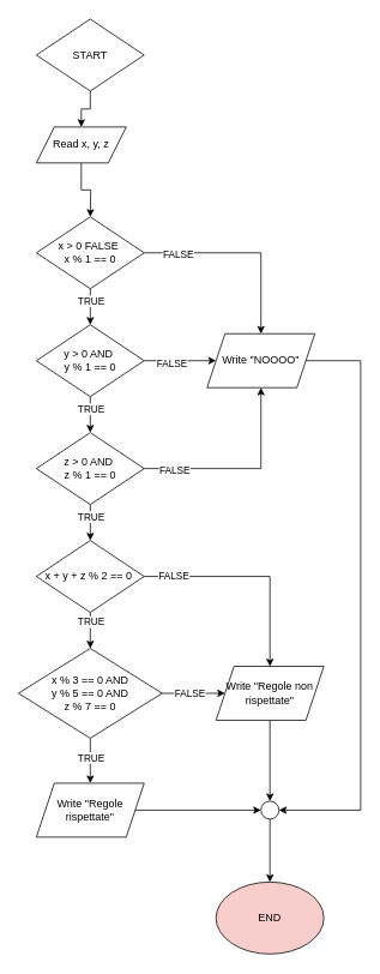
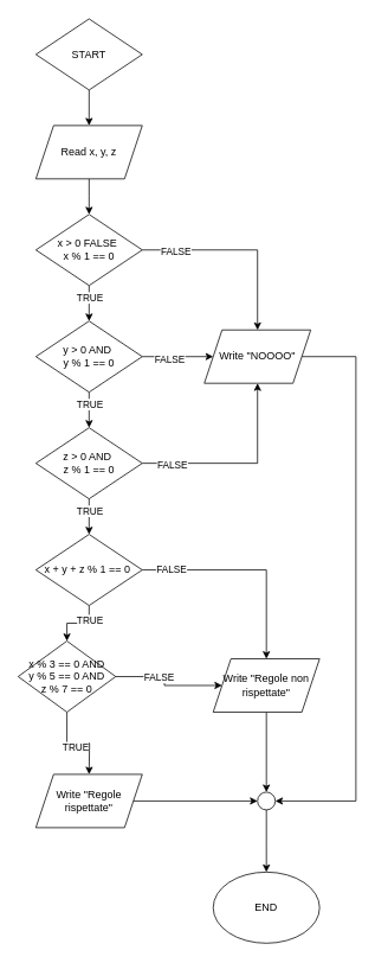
  <mxCell id="0" />
  <mxCell id="1" parent="0" />
  <mxCell id="2" style="edgeStyle=orthogonalEdgeStyle;rounded=0;orthogonalLoop=1;jettySize=auto;html=1;entryX=0.5;entryY=0;entryDx=0;entryDy=0;" edge="1" parent="1" source="3" target="5"><mxGeometry relative="1" as="geometry" /></mxCell>
  <mxCell id="3" value="START" style="rhombus;whiteSpace=wrap;html=1;" vertex="1" parent="1"><mxGeometry x="40" y="20" width="120" height="80" as="geometry" /></mxCell>
  <mxCell id="4" style="edgeStyle=orthogonalEdgeStyle;rounded=0;orthogonalLoop=1;jettySize=auto;html=1;" edge="1" parent="1" source="5"><mxGeometry relative="1" as="geometry"><mxPoint x="100" y="240" as="targetPoint" /></mxGeometry></mxCell>
- <mxCell id="5" value="Read x, y, z" style="shape=parallelogram;perimeter=parallelogramPerimeter;whiteSpace=wrap;html=1;fixedSize=1;" vertex="1" parent="1"><mxGeometry x="40" y="140" width="100" height="40" as="geometry" /></mxCell>
+ <mxCell id="5" value="Read x, y, z" style="shape=parallelogram;perimeter=parallelogramPerimeter;whiteSpace=wrap;html=1;fixedSize=1;" vertex="1" parent="1"><mxGeometry x="40" y="140" width="120" height="60" as="geometry" /></mxCell>
  <mxCell id="6" style="edgeStyle=orthogonalEdgeStyle;rounded=0;orthogonalLoop=1;jettySize=auto;html=1;" edge="1" parent="1" source="10"><mxGeometry relative="1" as="geometry"><mxPoint x="100" y="360" as="targetPoint" /></mxGeometry></mxCell>
  <mxCell id="7" value="TRUE" style="edgeLabel;html=1;align=center;verticalAlign=middle;resizable=0;points=[];" vertex="1" connectable="0" parent="6"><mxGeometry x="-0.358" y="3" relative="1" as="geometry"><mxPoint x="-3" as="offset" /></mxGeometry></mxCell>
  <mxCell id="8" style="edgeStyle=orthogonalEdgeStyle;rounded=0;orthogonalLoop=1;jettySize=auto;html=1;entryX=0.5;entryY=0;entryDx=0;entryDy=0;" edge="1" parent="1" source="10" target="22"><mxGeometry relative="1" as="geometry" /></mxCell>
  <mxCell id="9" value="FALSE" style="edgeLabel;html=1;align=center;verticalAlign=middle;resizable=0;points=[];" vertex="1" connectable="0" parent="8"><mxGeometry x="-0.662" y="-1" relative="1" as="geometry"><mxPoint as="offset" /></mxGeometry></mxCell>
  <mxCell id="10" value="x &amp;gt; 0 FALSE&amp;nbsp;&lt;div&gt;x % 1 == 0&lt;/div&gt;" style="rhombus;whiteSpace=wrap;html=1;" vertex="1" parent="1"><mxGeometry x="40" y="240" width="120" height="80" as="geometry" /></mxCell>
  <mxCell id="11" style="edgeStyle=orthogonalEdgeStyle;rounded=0;orthogonalLoop=1;jettySize=auto;html=1;" edge="1" parent="1" source="15"><mxGeometry relative="1" as="geometry"><mxPoint x="100" y="480" as="targetPoint" /></mxGeometry></mxCell>
  <mxCell id="12" value="TRUE" style="edgeLabel;html=1;align=center;verticalAlign=middle;resizable=0;points=[];" vertex="1" connectable="0" parent="11"><mxGeometry x="-0.358" y="3" relative="1" as="geometry"><mxPoint x="-3" as="offset" /></mxGeometry></mxCell>
  <mxCell id="13" style="edgeStyle=orthogonalEdgeStyle;rounded=0;orthogonalLoop=1;jettySize=auto;html=1;entryX=0;entryY=0.5;entryDx=0;entryDy=0;" edge="1" parent="1" source="15" target="22"><mxGeometry relative="1" as="geometry" /></mxCell>
  <mxCell id="14" value="FALSE" style="edgeLabel;html=1;align=center;verticalAlign=middle;resizable=0;points=[];" vertex="1" connectable="0" parent="13"><mxGeometry x="-0.245" y="-2" relative="1" as="geometry"><mxPoint as="offset" /></mxGeometry></mxCell>
  <mxCell id="15" value="y &amp;gt; 0 AND&amp;nbsp;&lt;div&gt;y % 1 == 0&lt;/div&gt;" style="rhombus;whiteSpace=wrap;html=1;" vertex="1" parent="1"><mxGeometry x="40" y="360" width="120" height="80" as="geometry" /></mxCell>
  <mxCell id="16" style="edgeStyle=orthogonalEdgeStyle;rounded=0;orthogonalLoop=1;jettySize=auto;html=1;" edge="1" parent="1" source="20"><mxGeometry relative="1" as="geometry"><mxPoint x="100" y="600" as="targetPoint" /></mxGeometry></mxCell>
  <mxCell id="17" value="TRUE" style="edgeLabel;html=1;align=center;verticalAlign=middle;resizable=0;points=[];" vertex="1" connectable="0" parent="16"><mxGeometry x="-0.358" y="3" relative="1" as="geometry"><mxPoint x="-3" as="offset" /></mxGeometry></mxCell>
  <mxCell id="18" style="edgeStyle=orthogonalEdgeStyle;rounded=0;orthogonalLoop=1;jettySize=auto;html=1;entryX=0.5;entryY=1;entryDx=0;entryDy=0;" edge="1" parent="1" source="20" target="22"><mxGeometry relative="1" as="geometry" /></mxCell>
  <mxCell id="19" value="FALSE" style="edgeLabel;html=1;align=center;verticalAlign=middle;resizable=0;points=[];" vertex="1" connectable="0" parent="18"><mxGeometry x="-0.698" y="-1" relative="1" as="geometry"><mxPoint as="offset" /></mxGeometry></mxCell>
  <mxCell id="20" value="z &amp;gt; 0 AND&amp;nbsp;&lt;div&gt;z % 1 == 0&lt;/div&gt;" style="rhombus;whiteSpace=wrap;html=1;" vertex="1" parent="1"><mxGeometry x="40" y="480" width="120" height="80" as="geometry" /></mxCell>
  <mxCell id="21" style="edgeStyle=orthogonalEdgeStyle;rounded=0;orthogonalLoop=1;jettySize=auto;html=1;entryX=1;entryY=0.5;entryDx=0;entryDy=0;" edge="1" parent="1" source="22" target="38"><mxGeometry relative="1" as="geometry"><mxPoint x="400" y="910.8" as="targetPoint" /><Array as="points"><mxPoint x="401" y="400" /><mxPoint x="401" y="900" /></Array></mxGeometry></mxCell>
  <mxCell id="22" value="Write &quot;NOOOO&quot;" style="shape=parallelogram;perimeter=parallelogramPerimeter;whiteSpace=wrap;html=1;fixedSize=1;" vertex="1" parent="1"><mxGeometry x="230" y="370" width="120" height="60" as="geometry" /></mxCell>
  <mxCell id="23" style="edgeStyle=orthogonalEdgeStyle;rounded=0;orthogonalLoop=1;jettySize=auto;html=1;entryX=0.5;entryY=0;entryDx=0;entryDy=0;" edge="1" parent="1" source="27" target="32"><mxGeometry relative="1" as="geometry" /></mxCell>
  <mxCell id="24" value="TRUE" style="edgeLabel;html=1;align=center;verticalAlign=middle;resizable=0;points=[];" vertex="1" connectable="0" parent="23"><mxGeometry x="-0.5" relative="1" as="geometry"><mxPoint as="offset" /></mxGeometry></mxCell>
  <mxCell id="25" style="edgeStyle=orthogonalEdgeStyle;rounded=0;orthogonalLoop=1;jettySize=auto;html=1;entryX=0.5;entryY=0;entryDx=0;entryDy=0;" edge="1" parent="1" source="27" target="36"><mxGeometry relative="1" as="geometry" /></mxCell>
  <mxCell id="26" value="FALSE" style="edgeLabel;html=1;align=center;verticalAlign=middle;resizable=0;points=[];" vertex="1" connectable="0" parent="25"><mxGeometry x="-0.737" y="1" relative="1" as="geometry"><mxPoint as="offset" /></mxGeometry></mxCell>
- <mxCell id="27" value="x + y + z % 2 == 0&amp;nbsp;" style="rhombus;whiteSpace=wrap;html=1;" vertex="1" parent="1"><mxGeometry x="40" y="600" width="120" height="80" as="geometry" /></mxCell>
+ <mxCell id="27" value="x + y + z % 1 == 0&amp;nbsp;" style="rhombus;whiteSpace=wrap;html=1;" vertex="1" parent="1"><mxGeometry x="40" y="600" width="120" height="80" as="geometry" /></mxCell>
  <mxCell id="28" style="edgeStyle=orthogonalEdgeStyle;rounded=0;orthogonalLoop=1;jettySize=auto;html=1;" edge="1" parent="1" source="32"><mxGeometry relative="1" as="geometry"><mxPoint x="100" y="870" as="targetPoint" /></mxGeometry></mxCell>
  <mxCell id="29" value="TRUE" style="edgeLabel;html=1;align=center;verticalAlign=middle;resizable=0;points=[];" vertex="1" connectable="0" parent="28"><mxGeometry x="-0.168" y="-4" relative="1" as="geometry"><mxPoint x="4" as="offset" /></mxGeometry></mxCell>
  <mxCell id="30" style="edgeStyle=orthogonalEdgeStyle;rounded=0;orthogonalLoop=1;jettySize=auto;html=1;entryX=0;entryY=0.5;entryDx=0;entryDy=0;" edge="1" parent="1" source="32" target="36"><mxGeometry relative="1" as="geometry" /></mxCell>
  <mxCell id="31" value="FALSE" style="edgeLabel;html=1;align=center;verticalAlign=middle;resizable=0;points=[];" vertex="1" connectable="0" parent="30"><mxGeometry x="-0.416" y="-1" relative="1" as="geometry"><mxPoint x="10" y="-1" as="offset" /></mxGeometry></mxCell>
- <mxCell id="32" value="x % 3 == 0 AND&lt;div&gt;y % 5 == 0 AND&lt;/div&gt;&lt;div&gt;z % 7 == 0&lt;/div&gt;" style="rhombus;whiteSpace=wrap;html=1;" vertex="1" parent="1"><mxGeometry x="20" y="720" width="160" height="100" as="geometry" /></mxCell>
+ <mxCell id="32" value="x % 3 == 0 AND&lt;div&gt;y % 5 == 0 AND&lt;/div&gt;&lt;div&gt;z % 7 == 0&lt;/div&gt;" style="rhombus;whiteSpace=wrap;html=1;" vertex="1" parent="1"><mxGeometry x="20" y="720" width="110" height="80" as="geometry" /></mxCell>
  <mxCell id="33" style="edgeStyle=orthogonalEdgeStyle;rounded=0;orthogonalLoop=1;jettySize=auto;html=1;entryX=0;entryY=0.5;entryDx=0;entryDy=0;" edge="1" parent="1" source="34" target="38"><mxGeometry relative="1" as="geometry" /></mxCell>
  <mxCell id="34" value="Write &quot;Regole rispettate&quot;" style="shape=parallelogram;perimeter=parallelogramPerimeter;whiteSpace=wrap;html=1;fixedSize=1;" vertex="1" parent="1"><mxGeometry x="40" y="870" width="120" height="60" as="geometry" /></mxCell>
  <mxCell id="35" style="edgeStyle=orthogonalEdgeStyle;rounded=0;orthogonalLoop=1;jettySize=auto;html=1;entryX=0.5;entryY=0;entryDx=0;entryDy=0;" edge="1" parent="1" source="36" target="38"><mxGeometry relative="1" as="geometry" /></mxCell>
  <mxCell id="36" value="Write &quot;Regole non rispettate&quot;" style="shape=parallelogram;perimeter=parallelogramPerimeter;whiteSpace=wrap;html=1;fixedSize=1;" vertex="1" parent="1"><mxGeometry x="240" y="740" width="120" height="60" as="geometry" /></mxCell>
  <mxCell id="37" style="edgeStyle=orthogonalEdgeStyle;rounded=0;orthogonalLoop=1;jettySize=auto;html=1;" edge="1" parent="1" source="38"><mxGeometry relative="1" as="geometry"><mxPoint x="300" y="980" as="targetPoint" /></mxGeometry></mxCell>
  <mxCell id="38" value="" style="ellipse;whiteSpace=wrap;html=1;aspect=fixed;" vertex="1" parent="1"><mxGeometry x="290" y="890" width="20" height="20" as="geometry" /></mxCell>
- <mxCell id="39" value="END" style="ellipse;whiteSpace=wrap;html=1;fillColor=#f8cecc;" vertex="1" parent="1"><mxGeometry x="240" y="980" width="120" height="80" as="geometry" /></mxCell>
+ <mxCell id="39" value="END" style="ellipse;whiteSpace=wrap;html=1;" vertex="1" parent="1"><mxGeometry x="240" y="980" width="120" height="80" as="geometry" /></mxCell>
